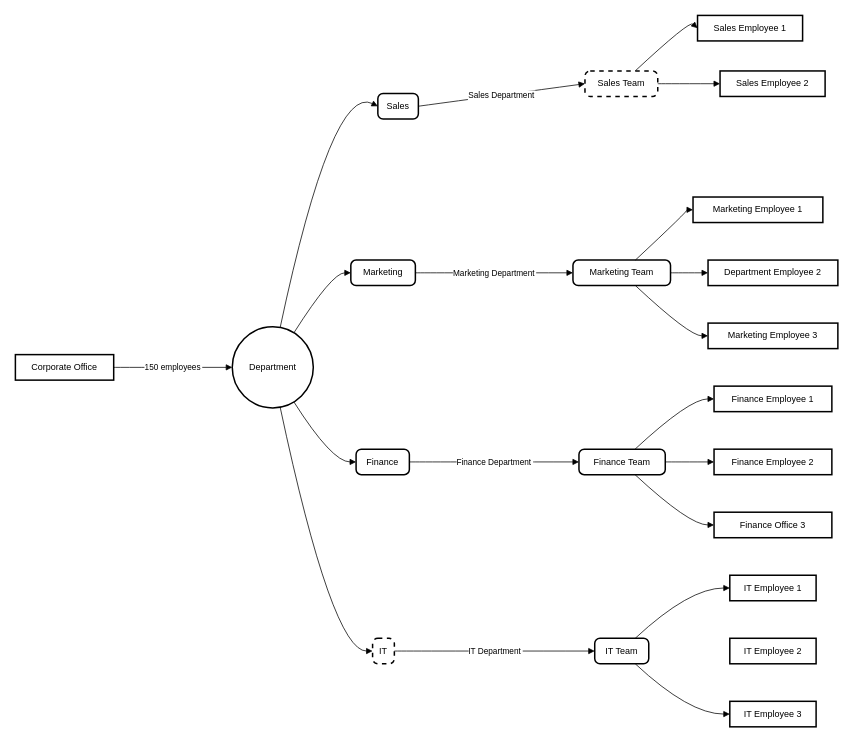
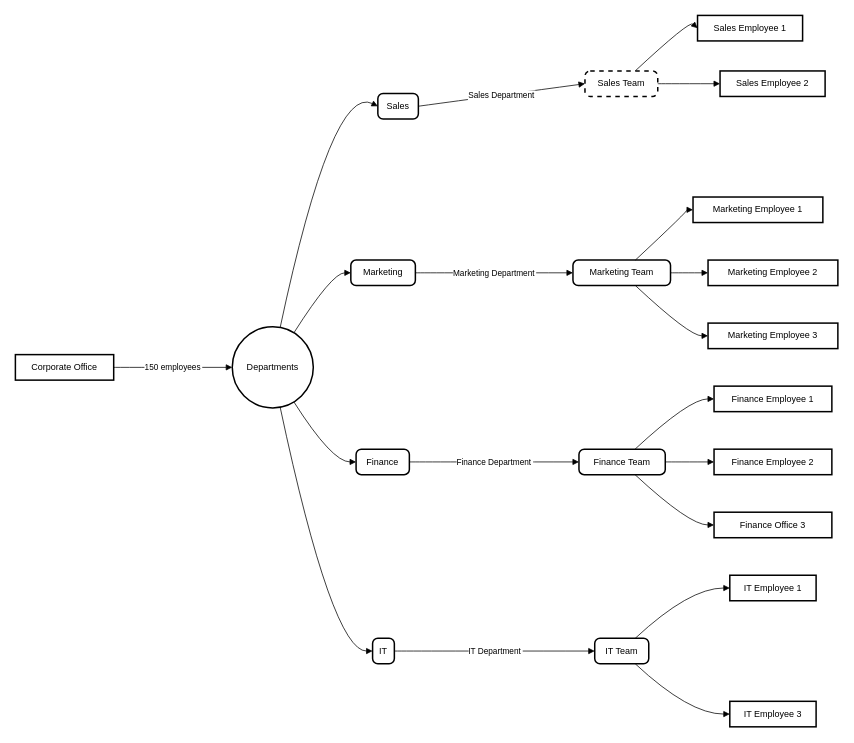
  <mxCell id="0" />
  <mxCell id="1" parent="0" />
  <mxCell id="2" value="Corporate Office" style="whiteSpace=wrap;strokeWidth=2;" vertex="1" parent="1"><mxGeometry y="472" width="131" height="34" as="geometry" x="20" /></mxCell>
- <mxCell id="3" value="Department" style="ellipse;aspect=fixed;strokeWidth=2;whiteSpace=wrap;" vertex="1" parent="1"><mxGeometry x="309" y="435" width="108" height="108" as="geometry" /></mxCell>
+ <mxCell id="3" value="Departments" style="ellipse;aspect=fixed;strokeWidth=2;whiteSpace=wrap;" vertex="1" parent="1"><mxGeometry x="309" y="435" width="108" height="108" as="geometry" /></mxCell>
  <mxCell id="4" value="Sales" style="rounded=1;absoluteArcSize=1;arcSize=14;whiteSpace=wrap;strokeWidth=2;" vertex="1" parent="1"><mxGeometry x="503" y="124" width="54" height="34" as="geometry" /></mxCell>
  <mxCell id="5" value="Marketing" style="rounded=1;absoluteArcSize=1;arcSize=14;whiteSpace=wrap;strokeWidth=2;" vertex="1" parent="1"><mxGeometry x="467" y="346" width="86" height="34" as="geometry" /></mxCell>
  <mxCell id="6" value="Finance" style="rounded=1;absoluteArcSize=1;arcSize=14;whiteSpace=wrap;strokeWidth=2;" vertex="1" parent="1"><mxGeometry x="474" y="598" width="71" height="34" as="geometry" /></mxCell>
- <mxCell id="7" value="IT" style="rounded=1;absoluteArcSize=1;arcSize=14;whiteSpace=wrap;strokeWidth=2;dashed=1;" vertex="1" parent="1"><mxGeometry x="496" y="850" width="29" height="34" as="geometry" /></mxCell>
+ <mxCell id="7" value="IT" style="rounded=1;absoluteArcSize=1;arcSize=14;whiteSpace=wrap;strokeWidth=2;" vertex="1" parent="1"><mxGeometry x="496" y="850" width="29" height="34" as="geometry" /></mxCell>
  <mxCell id="8" value="Sales Team" style="rounded=1;absoluteArcSize=1;arcSize=14;whiteSpace=wrap;strokeWidth=2;dashed=1;" vertex="1" parent="1"><mxGeometry x="779" y="94" width="97" height="34" as="geometry" /></mxCell>
  <mxCell id="9" value="Marketing Team" style="rounded=1;absoluteArcSize=1;arcSize=14;whiteSpace=wrap;strokeWidth=2;" vertex="1" parent="1"><mxGeometry x="763" y="346" width="130" height="34" as="geometry" /></mxCell>
  <mxCell id="10" value="Finance Team" style="rounded=1;absoluteArcSize=1;arcSize=14;whiteSpace=wrap;strokeWidth=2;" vertex="1" parent="1"><mxGeometry x="771" y="598" width="115" height="34" as="geometry" /></mxCell>
  <mxCell id="11" value="IT Team" style="rounded=1;absoluteArcSize=1;arcSize=14;whiteSpace=wrap;strokeWidth=2;" vertex="1" parent="1"><mxGeometry x="792" y="850" width="72" height="34" as="geometry" /></mxCell>
  <mxCell id="12" value="Sales Employee 1" style="whiteSpace=wrap;strokeWidth=2;" vertex="1" parent="1"><mxGeometry x="929" y="20" width="140" height="34" as="geometry" /></mxCell>
  <mxCell id="13" value="Sales Employee 2" style="whiteSpace=wrap;strokeWidth=2;" vertex="1" parent="1"><mxGeometry x="959" y="94" width="140" height="34" as="geometry" /></mxCell>
  <mxCell id="14" value="Marketing Employee 1" style="whiteSpace=wrap;strokeWidth=2;" vertex="1" parent="1"><mxGeometry x="923" y="262" width="173" height="34" as="geometry" /></mxCell>
- <mxCell id="15" value="Department Employee 2" style="whiteSpace=wrap;strokeWidth=2;" vertex="1" parent="1"><mxGeometry x="943" y="346" width="173" height="34" as="geometry" /></mxCell>
+ <mxCell id="15" value="Marketing Employee 2" style="whiteSpace=wrap;strokeWidth=2;" vertex="1" parent="1"><mxGeometry x="943" y="346" width="173" height="34" as="geometry" /></mxCell>
  <mxCell id="16" value="Marketing Employee 3" style="whiteSpace=wrap;strokeWidth=2;" vertex="1" parent="1"><mxGeometry x="943" y="430" width="173" height="34" as="geometry" /></mxCell>
  <mxCell id="17" value="Finance Employee 1" style="whiteSpace=wrap;strokeWidth=2;" vertex="1" parent="1"><mxGeometry x="951" y="514" width="157" height="34" as="geometry" /></mxCell>
  <mxCell id="18" value="Finance Employee 2" style="whiteSpace=wrap;strokeWidth=2;" vertex="1" parent="1"><mxGeometry x="951" y="598" width="157" height="34" as="geometry" /></mxCell>
  <mxCell id="19" value="Finance Office 3" style="whiteSpace=wrap;strokeWidth=2;" vertex="1" parent="1"><mxGeometry x="951" y="682" width="157" height="34" as="geometry" /></mxCell>
  <mxCell id="20" value="IT Employee 1" style="whiteSpace=wrap;strokeWidth=2;" vertex="1" parent="1"><mxGeometry x="972" y="766" width="115" height="34" as="geometry" /></mxCell>
- <mxCell id="21" value="IT Employee 2" style="whiteSpace=wrap;strokeWidth=2;" vertex="1" parent="1"><mxGeometry x="972" y="850" width="115" height="34" as="geometry" /></mxCell>
  <mxCell id="22" value="IT Employee 3" style="whiteSpace=wrap;strokeWidth=2;" vertex="1" parent="1"><mxGeometry x="972" y="934" width="115" height="34" as="geometry" /></mxCell>
  <mxCell id="23" value="150 employees" style="curved=1;startArrow=none;endArrow=block;exitX=1;exitY=0.5;entryX=0;entryY=0.5;" edge="1" parent="1" source="2" target="3"><mxGeometry relative="1" as="geometry"><Array as="points" /></mxGeometry></mxCell>
  <mxCell id="24" value="" style="curved=1;startArrow=none;endArrow=block;exitX=0.6;exitY=0;entryX=0;entryY=0.5;" edge="1" parent="1" source="3" target="4"><mxGeometry relative="1" as="geometry"><Array as="points"><mxPoint x="442" y="111" /></Array></mxGeometry></mxCell>
  <mxCell id="25" value="" style="curved=1;startArrow=none;endArrow=block;exitX=0.81;exitY=0;entryX=0;entryY=0.5;" edge="1" parent="1" source="3" target="5"><mxGeometry relative="1" as="geometry"><Array as="points"><mxPoint x="442" y="363" /></Array></mxGeometry></mxCell>
  <mxCell id="26" value="" style="curved=1;startArrow=none;endArrow=block;exitX=0.81;exitY=1;entryX=0.01;entryY=0.5;" edge="1" parent="1" source="3" target="6"><mxGeometry relative="1" as="geometry"><Array as="points"><mxPoint x="442" y="615" /></Array></mxGeometry></mxCell>
  <mxCell id="27" value="" style="curved=1;startArrow=none;endArrow=block;exitX=0.6;exitY=1;entryX=-0.01;entryY=0.5;" edge="1" parent="1" source="3" target="7"><mxGeometry relative="1" as="geometry"><Array as="points"><mxPoint x="442" y="867" /></Array></mxGeometry></mxCell>
  <mxCell id="28" value="Sales Department" style="curved=1;startArrow=none;endArrow=block;exitX=1;exitY=0.5;entryX=0;entryY=0.5;" edge="1" parent="1" source="4" target="8"><mxGeometry relative="1" as="geometry"><Array as="points" /></mxGeometry></mxCell>
  <mxCell id="29" value="Marketing Department" style="curved=1;startArrow=none;endArrow=block;exitX=1;exitY=0.5;entryX=0;entryY=0.5;" edge="1" parent="1" source="5" target="9"><mxGeometry relative="1" as="geometry"><Array as="points" /></mxGeometry></mxCell>
  <mxCell id="30" value="Finance Department" style="curved=1;startArrow=none;endArrow=block;exitX=1.01;exitY=0.5;entryX=0;entryY=0.5;" edge="1" parent="1" source="6" target="10"><mxGeometry relative="1" as="geometry"><Array as="points" /></mxGeometry></mxCell>
  <mxCell id="31" value="IT Department" style="curved=1;startArrow=none;endArrow=block;exitX=0.97;exitY=0.5;entryX=0;entryY=0.5;" edge="1" parent="1" source="7" target="11"><mxGeometry relative="1" as="geometry"><Array as="points" /></mxGeometry></mxCell>
  <mxCell id="32" value="" style="curved=1;startArrow=none;endArrow=block;exitX=0.69;exitY=0;entryX=0;entryY=0.5;" edge="1" parent="1" source="8" target="12"><mxGeometry relative="1" as="geometry"><Array as="points"><mxPoint x="918" y="27" /></Array></mxGeometry></mxCell>
  <mxCell id="33" value="" style="curved=1;startArrow=none;endArrow=block;exitX=1.01;exitY=0.5;entryX=0;entryY=0.5;" edge="1" parent="1" source="8" target="13"><mxGeometry relative="1" as="geometry"><Array as="points" /></mxGeometry></mxCell>
  <mxCell id="34" value="" style="curved=1;startArrow=none;endArrow=block;exitX=0.64;exitY=0;entryX=0;entryY=0.5;" edge="1" parent="1" source="9" target="14"><mxGeometry relative="1" as="geometry"><Array as="points"><mxPoint x="918" y="279" /></Array></mxGeometry></mxCell>
  <mxCell id="35" value="" style="curved=1;startArrow=none;endArrow=block;exitX=1;exitY=0.5;entryX=0;entryY=0.5;" edge="1" parent="1" source="9" target="15"><mxGeometry relative="1" as="geometry"><Array as="points" /></mxGeometry></mxCell>
  <mxCell id="36" value="" style="curved=1;startArrow=none;endArrow=block;exitX=0.64;exitY=1;entryX=0;entryY=0.5;" edge="1" parent="1" source="9" target="16"><mxGeometry relative="1" as="geometry"><Array as="points"><mxPoint x="918" y="447" /></Array></mxGeometry></mxCell>
  <mxCell id="37" value="" style="curved=1;startArrow=none;endArrow=block;exitX=0.65;exitY=0;entryX=0;entryY=0.5;" edge="1" parent="1" source="10" target="17"><mxGeometry relative="1" as="geometry"><Array as="points"><mxPoint x="918" y="531" /></Array></mxGeometry></mxCell>
  <mxCell id="38" value="" style="curved=1;startArrow=none;endArrow=block;exitX=0.99;exitY=0.5;entryX=0;entryY=0.5;" edge="1" parent="1" source="10" target="18"><mxGeometry relative="1" as="geometry"><Array as="points" /></mxGeometry></mxCell>
  <mxCell id="39" value="" style="curved=1;startArrow=none;endArrow=block;exitX=0.65;exitY=1;entryX=0;entryY=0.5;" edge="1" parent="1" source="10" target="19"><mxGeometry relative="1" as="geometry"><Array as="points"><mxPoint x="918" y="699" /></Array></mxGeometry></mxCell>
  <mxCell id="40" value="" style="curved=1;startArrow=none;endArrow=block;exitX=0.75;exitY=0;entryX=0;entryY=0.5;" edge="1" parent="1" source="11" target="20"><mxGeometry relative="1" as="geometry"><Array as="points"><mxPoint x="918" y="783" /></Array></mxGeometry></mxCell>
  <mxCell id="41" value="" style="curved=1;startArrow=none;endArrow=block;exitX=0.75;exitY=1;entryX=0;entryY=0.5;" edge="1" parent="1" source="11" target="22"><mxGeometry relative="1" as="geometry"><Array as="points"><mxPoint x="918" y="951" /></Array></mxGeometry></mxCell>
